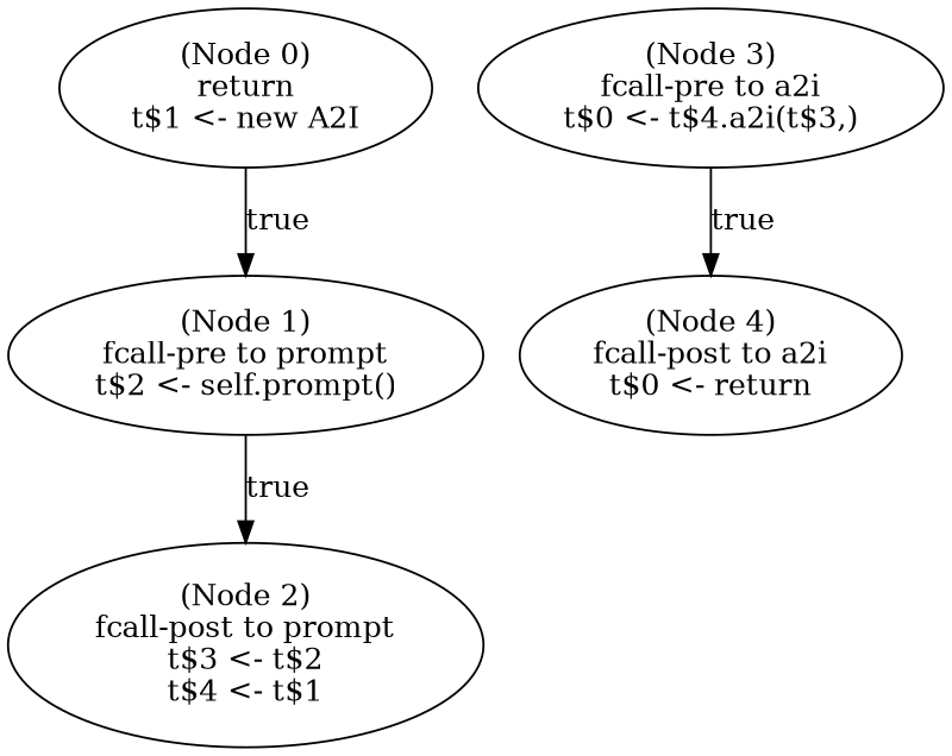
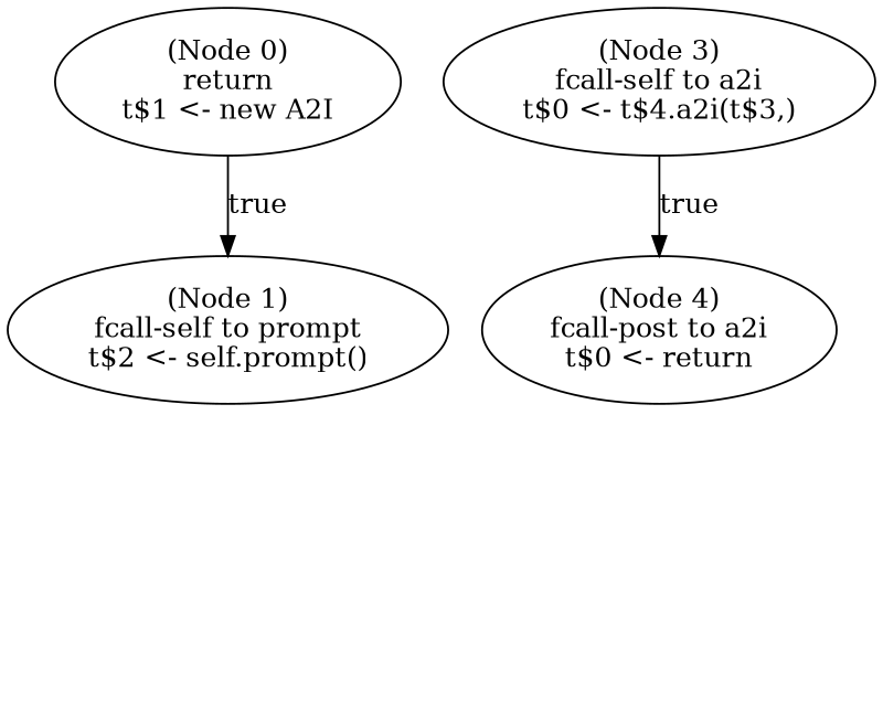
  digraph {
    n1 [label="(Node 0)\nreturn\nt$1 <- new A2I\n"]
-   n2 [label="(Node 1)\nfcall-pre to prompt\nt$2 <- self.prompt()\n"]
-   n3 [label="(Node 2)\nfcall-post to prompt\nt$3 <- t$2\nt$4 <- t$1\n"]
-   n4 [label="(Node 3)\nfcall-pre to a2i\nt$0 <- t$4.a2i(t$3,)\n"]
+   n2 [label="(Node 1)\nfcall-self to prompt\nt$2 <- self.prompt()\n"]
+   n4 [label="(Node 3)\nfcall-self to a2i\nt$0 <- t$4.a2i(t$3,)\n"]
    n5 [label="(Node 4)\nfcall-post to a2i\nt$0 <- return\n"]
    n1 -> n2 [label=true]
-   n2 -> n3 [label=true]
    n4 -> n5 [label=true]
  }
